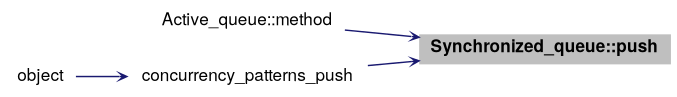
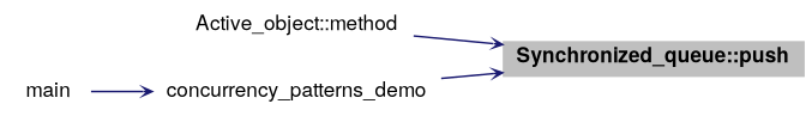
  digraph {
    rankdir=RL
    node [color=black fontname="Helvetica,Arial,sans-serif" fontsize=12 shape=plaintext]
    edge [arrowhead=open arrowsize=0.5 arrowtail=open color=midnightblue dir=back fontname="Helvetica,Arial,sans-serif" fontsize=15 labelfontsize=15 style=solid]
    n1 [fillcolor=grey75 fontcolor=black height=0.2 label=<<b>Synchronized_queue::push</b>> style=filled width=0.4]
-   n2 [height=0.2 label="Active_queue::method" width=0.4]
-   n3 [height=0.2 label=concurrency_patterns_push width=0.4]
-   n4 [height=0.2 label=object width=0.4]
+   n2 [height=0.2 label="Active_object::method" width=0.4]
+   n3 [height=0.2 label=concurrency_patterns_demo width=0.4]
+   n4 [height=0.2 label=main width=0.4]
    n1 -> n2
    n1 -> n3
    n3 -> n4
  }
